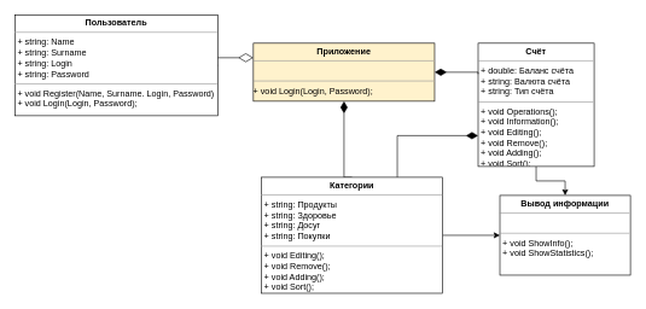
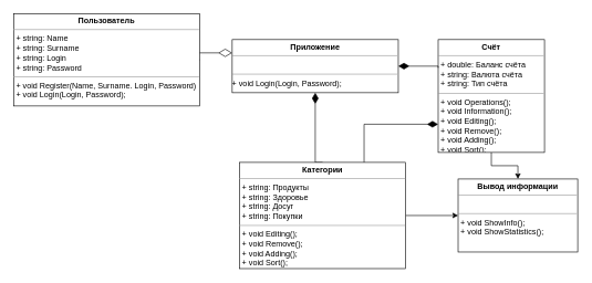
  <mxCell id="0" />
  <mxCell id="1" parent="0" />
  <mxCell id="2" style="rounded=0;orthogonalLoop=1;jettySize=auto;html=1;exitX=0.75;exitY=0;exitDx=0;exitDy=0;endArrow=diamondThin;endFill=1;strokeWidth=1;endSize=14;entryX=0;entryY=0.75;entryDx=0;entryDy=0;edgeStyle=orthogonalEdgeStyle;" edge="1" parent="1" source="12" target="6"><mxGeometry relative="1" as="geometry"><mxPoint x="559" y="229" as="sourcePoint" /><mxPoint x="599" y="159" as="targetPoint" /></mxGeometry></mxCell>
  <mxCell id="3" value="&lt;p style=&quot;margin: 0px ; margin-top: 4px ; text-align: center&quot;&gt;&lt;b&gt;Вывод информации&lt;/b&gt;&lt;/p&gt;&lt;hr size=&quot;1&quot;&gt;&lt;p style=&quot;margin: 0px 0px 0px 4px&quot;&gt;&lt;br&gt;&lt;/p&gt;&lt;hr size=&quot;1&quot;&gt;&lt;p style=&quot;margin: 0px ; margin-left: 4px&quot;&gt;&lt;span&gt;+ void ShowInfo();&lt;/span&gt;&lt;/p&gt;&lt;p style=&quot;margin: 0px ; margin-left: 4px&quot;&gt;&lt;span&gt;+ void ShowStatistics();&lt;/span&gt;&lt;/p&gt;" style="verticalAlign=top;align=left;overflow=fill;fontSize=12;fontFamily=Helvetica;html=1;" vertex="1" parent="1"><mxGeometry x="689" y="269" width="180" height="110" as="geometry" /></mxCell>
  <mxCell id="4" style="edgeStyle=orthogonalEdgeStyle;rounded=0;orthogonalLoop=1;jettySize=auto;html=1;exitX=0.5;exitY=0;exitDx=0;exitDy=0;entryX=0.5;entryY=1;entryDx=0;entryDy=0;endArrow=diamondThin;endFill=1;endSize=14;" edge="1" parent="1" source="12" target="9"><mxGeometry relative="1" as="geometry"><Array as="points"><mxPoint x="474" y="244" /></Array><mxPoint x="479" y="229" as="sourcePoint" /></mxGeometry></mxCell>
  <mxCell id="5" value="" style="edgeStyle=orthogonalEdgeStyle;rounded=0;orthogonalLoop=1;jettySize=auto;html=1;" edge="1" parent="1" source="6" target="3"><mxGeometry relative="1" as="geometry" /></mxCell>
  <mxCell id="6" value="&lt;p style=&quot;margin: 0px ; margin-top: 4px ; text-align: center&quot;&gt;&lt;b&gt;Счёт&lt;/b&gt;&lt;/p&gt;&lt;hr size=&quot;1&quot;&gt;&lt;p style=&quot;margin: 0px ; margin-left: 4px&quot;&gt;+ double: Баланс счёта&lt;br&gt;&lt;/p&gt;&lt;p style=&quot;margin: 0px ; margin-left: 4px&quot;&gt;+ string: Валюта счёта&lt;/p&gt;&lt;p style=&quot;margin: 0px ; margin-left: 4px&quot;&gt;+ string: Тип счёта&lt;/p&gt;&lt;hr size=&quot;1&quot;&gt;&lt;p style=&quot;margin: 0px ; margin-left: 4px&quot;&gt;+ void Operations();&lt;/p&gt;&lt;p style=&quot;margin: 0px ; margin-left: 4px&quot;&gt;+ void Information();&lt;/p&gt;&lt;p style=&quot;margin: 0px ; margin-left: 4px&quot;&gt;+ void Editing();&lt;/p&gt;&lt;p style=&quot;margin: 0px ; margin-left: 4px&quot;&gt;+ void Remove();&lt;/p&gt;&lt;p style=&quot;margin: 0px ; margin-left: 4px&quot;&gt;+ void Adding();&lt;/p&gt;&lt;p style=&quot;margin: 0px ; margin-left: 4px&quot;&gt;+ void Sort();&lt;br&gt;&lt;/p&gt;" style="verticalAlign=top;align=left;overflow=fill;fontSize=12;fontFamily=Helvetica;html=1;" vertex="1" parent="1"><mxGeometry x="659" y="59" width="160" height="170" as="geometry" /></mxCell>
  <mxCell id="7" style="edgeStyle=orthogonalEdgeStyle;rounded=0;orthogonalLoop=1;jettySize=auto;html=1;exitX=1;exitY=0.5;exitDx=0;exitDy=0;entryX=0;entryY=0.25;entryDx=0;entryDy=0;endArrow=diamondThin;endFill=0;strokeWidth=1;jumpSize=15;endSize=18;" edge="1" parent="1" source="8" target="9"><mxGeometry relative="1" as="geometry"><Array as="points"><mxPoint x="199" y="79" /></Array></mxGeometry></mxCell>
  <mxCell id="8" value="&lt;p style=&quot;text-align: center ; margin: 4px 0px 0px&quot;&gt;&lt;b&gt;Пользователь&lt;/b&gt;&lt;/p&gt;&lt;hr size=&quot;1&quot;&gt;&lt;p style=&quot;margin: 0px ; margin-left: 4px&quot;&gt;+ string: Name&lt;/p&gt;&lt;p style=&quot;margin: 0px ; margin-left: 4px&quot;&gt;+ string: Surname&lt;/p&gt;&lt;p style=&quot;margin: 0px ; margin-left: 4px&quot;&gt;+ string: Login&lt;/p&gt;&lt;p style=&quot;margin: 0px ; margin-left: 4px&quot;&gt;+ string: Password&lt;/p&gt;&lt;hr size=&quot;1&quot;&gt;&lt;p style=&quot;margin: 0px ; margin-left: 4px&quot;&gt;&lt;span&gt;+ void Register(Name, Surname. Login, Password)&lt;/span&gt;&lt;/p&gt;&lt;p style=&quot;margin: 0px ; margin-left: 4px&quot;&gt;&lt;span&gt;+ void Login(Login&lt;/span&gt;&lt;span&gt;, Password&lt;/span&gt;&lt;span&gt;);&lt;/span&gt;&lt;br&gt;&lt;/p&gt;&lt;p style=&quot;margin: 0px ; margin-left: 4px&quot;&gt;&lt;br&gt;&lt;/p&gt;" style="verticalAlign=top;align=left;overflow=fill;fontSize=12;fontFamily=Helvetica;html=1;" vertex="1" parent="1"><mxGeometry x="20" y="20" width="280" height="139" as="geometry" /></mxCell>
- <mxCell id="9" value="&lt;p style=&quot;margin: 0px ; margin-top: 4px ; text-align: center&quot;&gt;&lt;b&gt;Приложение&lt;/b&gt;&lt;/p&gt;&lt;hr size=&quot;1&quot;&gt;&lt;p style=&quot;margin: 0px ; margin-left: 4px&quot;&gt;&lt;br&gt;&lt;/p&gt;&lt;hr size=&quot;1&quot;&gt;+ void Login(Login, Password);" style="verticalAlign=top;align=left;overflow=fill;fontSize=12;fontFamily=Helvetica;html=1;fillColor=#fff2cc;" vertex="1" parent="1"><mxGeometry x="349" y="59" width="250" height="80" as="geometry" /></mxCell>
+ <mxCell id="9" value="&lt;p style=&quot;margin: 0px ; margin-top: 4px ; text-align: center&quot;&gt;&lt;b&gt;Приложение&lt;/b&gt;&lt;/p&gt;&lt;hr size=&quot;1&quot;&gt;&lt;p style=&quot;margin: 0px ; margin-left: 4px&quot;&gt;&lt;br&gt;&lt;/p&gt;&lt;hr size=&quot;1&quot;&gt;+ void Login(Login, Password);" style="verticalAlign=top;align=left;overflow=fill;fontSize=12;fontFamily=Helvetica;html=1;" vertex="1" parent="1"><mxGeometry x="349" y="59" width="250" height="80" as="geometry" /></mxCell>
  <mxCell id="10" style="rounded=0;orthogonalLoop=1;jettySize=auto;html=1;exitX=0;exitY=0.25;exitDx=0;exitDy=0;endArrow=diamondThin;endFill=1;strokeWidth=1;endSize=14;entryX=1;entryY=0.5;entryDx=0;entryDy=0;edgeStyle=orthogonalEdgeStyle;" edge="1" parent="1" source="6" target="9"><mxGeometry relative="1" as="geometry"><mxPoint x="569" y="239" as="sourcePoint" /><mxPoint x="669" y="171.5" as="targetPoint" /><Array as="points"><mxPoint x="659" y="99" /></Array></mxGeometry></mxCell>
  <mxCell id="11" value="" style="edgeStyle=orthogonalEdgeStyle;rounded=0;orthogonalLoop=1;jettySize=auto;html=1;" edge="1" parent="1" source="12" target="3"><mxGeometry relative="1" as="geometry" /></mxCell>
  <mxCell id="12" value="&lt;p style=&quot;margin: 0px ; margin-top: 4px ; text-align: center&quot;&gt;&lt;b&gt;Категории&lt;/b&gt;&lt;/p&gt;&lt;hr size=&quot;1&quot;&gt;&lt;p style=&quot;margin: 0px ; margin-left: 4px&quot;&gt;+ string: Продукты&lt;/p&gt;&lt;p style=&quot;margin: 0px ; margin-left: 4px&quot;&gt;+ string: Здоровье&lt;/p&gt;&lt;p style=&quot;margin: 0px ; margin-left: 4px&quot;&gt;+ string: Досуг&lt;/p&gt;&lt;p style=&quot;margin: 0px ; margin-left: 4px&quot;&gt;+ string: Покупки&lt;/p&gt;&lt;hr size=&quot;1&quot;&gt;&lt;p style=&quot;margin: 0px 0px 0px 4px&quot;&gt;+ void Editing();&lt;/p&gt;&lt;p style=&quot;margin: 0px 0px 0px 4px&quot;&gt;+ void Remove();&lt;/p&gt;&lt;p style=&quot;margin: 0px 0px 0px 4px&quot;&gt;+ void Adding();&lt;/p&gt;&lt;p style=&quot;margin: 0px ; margin-left: 4px&quot;&gt;&lt;span&gt;+ void S&lt;/span&gt;&lt;span&gt;ort();&lt;/span&gt;&lt;br&gt;&lt;/p&gt;" style="verticalAlign=top;align=left;overflow=fill;fontSize=12;fontFamily=Helvetica;html=1;" vertex="1" parent="1"><mxGeometry x="360" y="244" width="250" height="160" as="geometry" /></mxCell>
